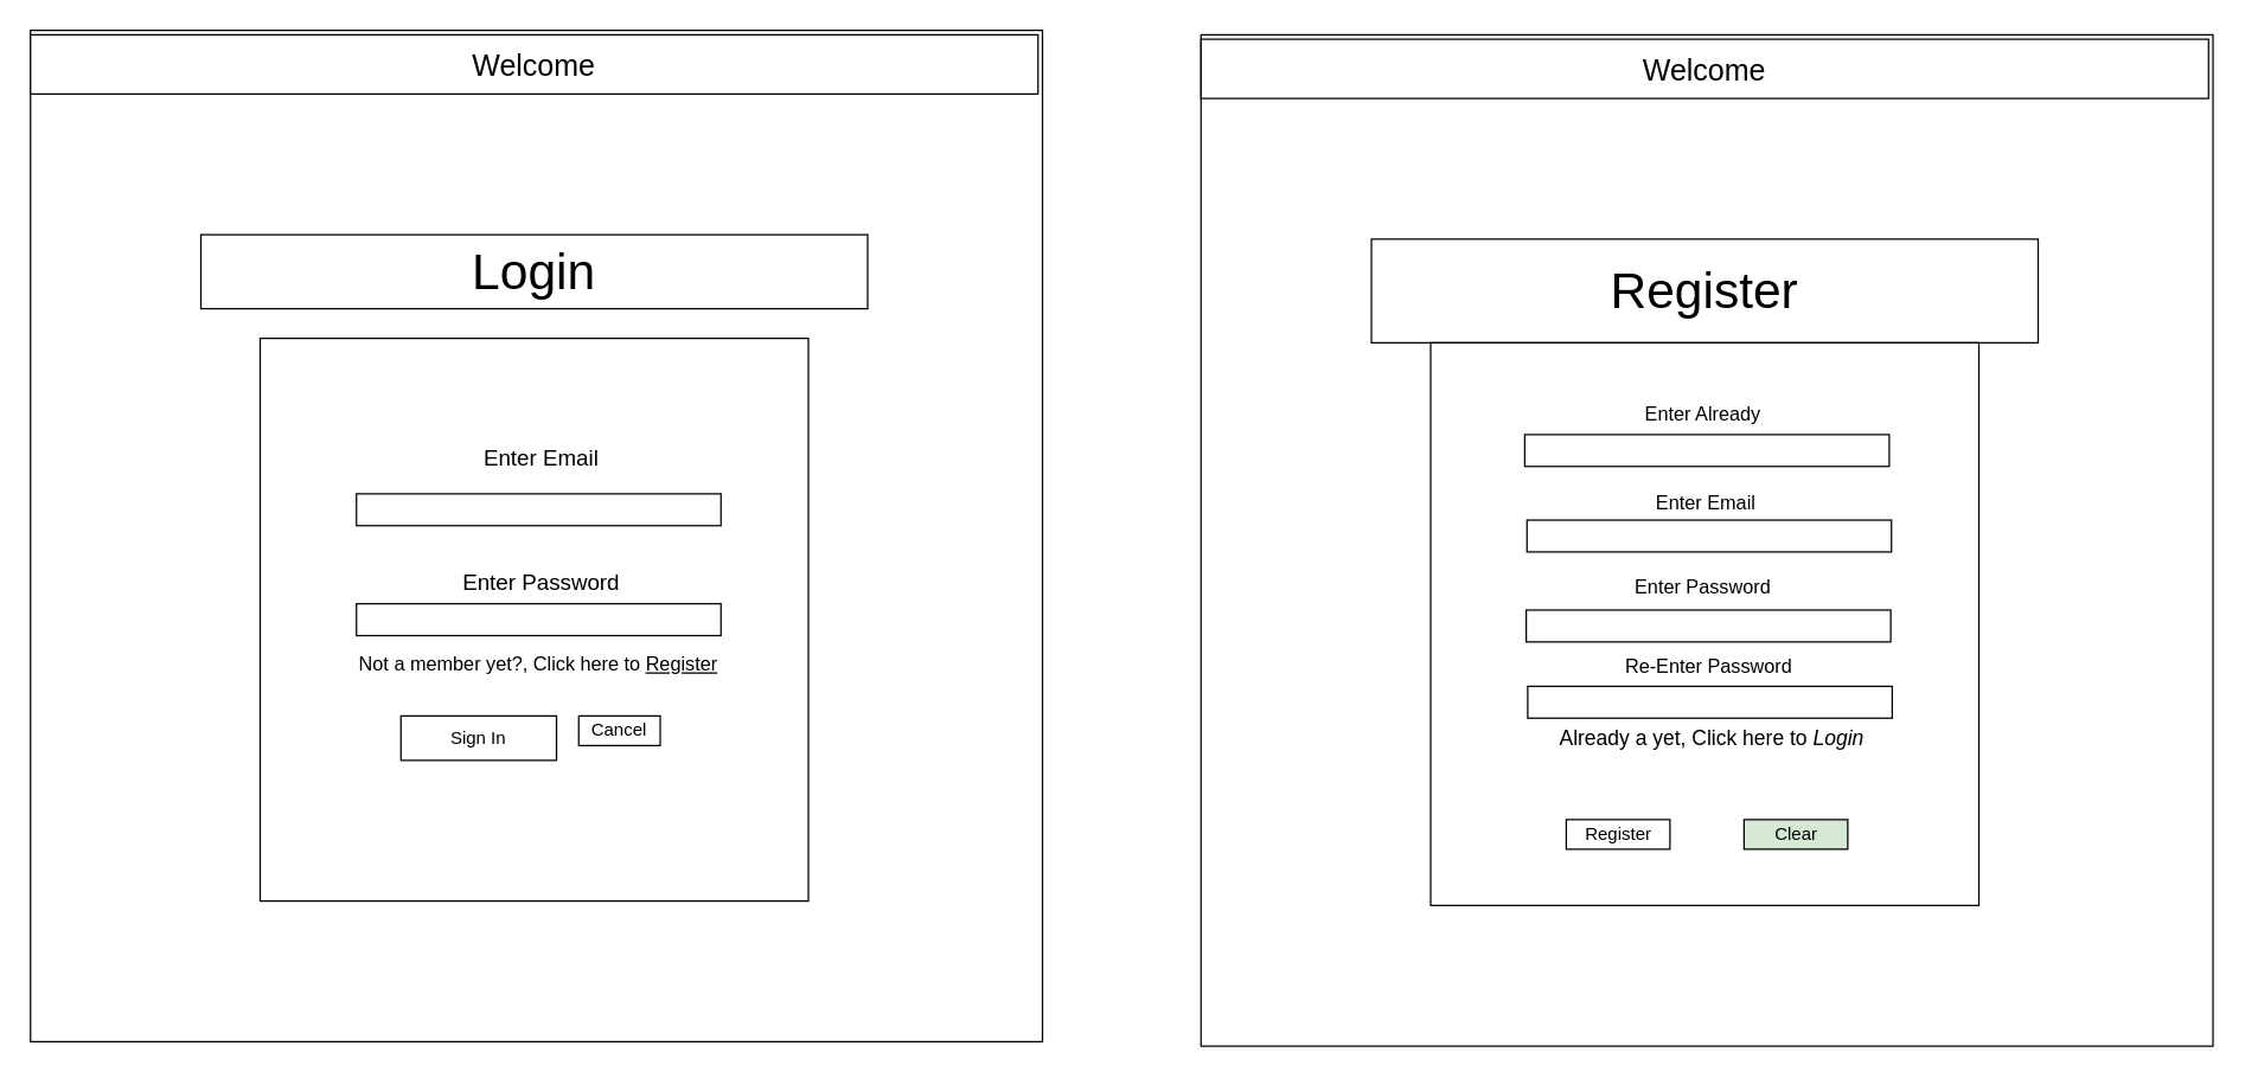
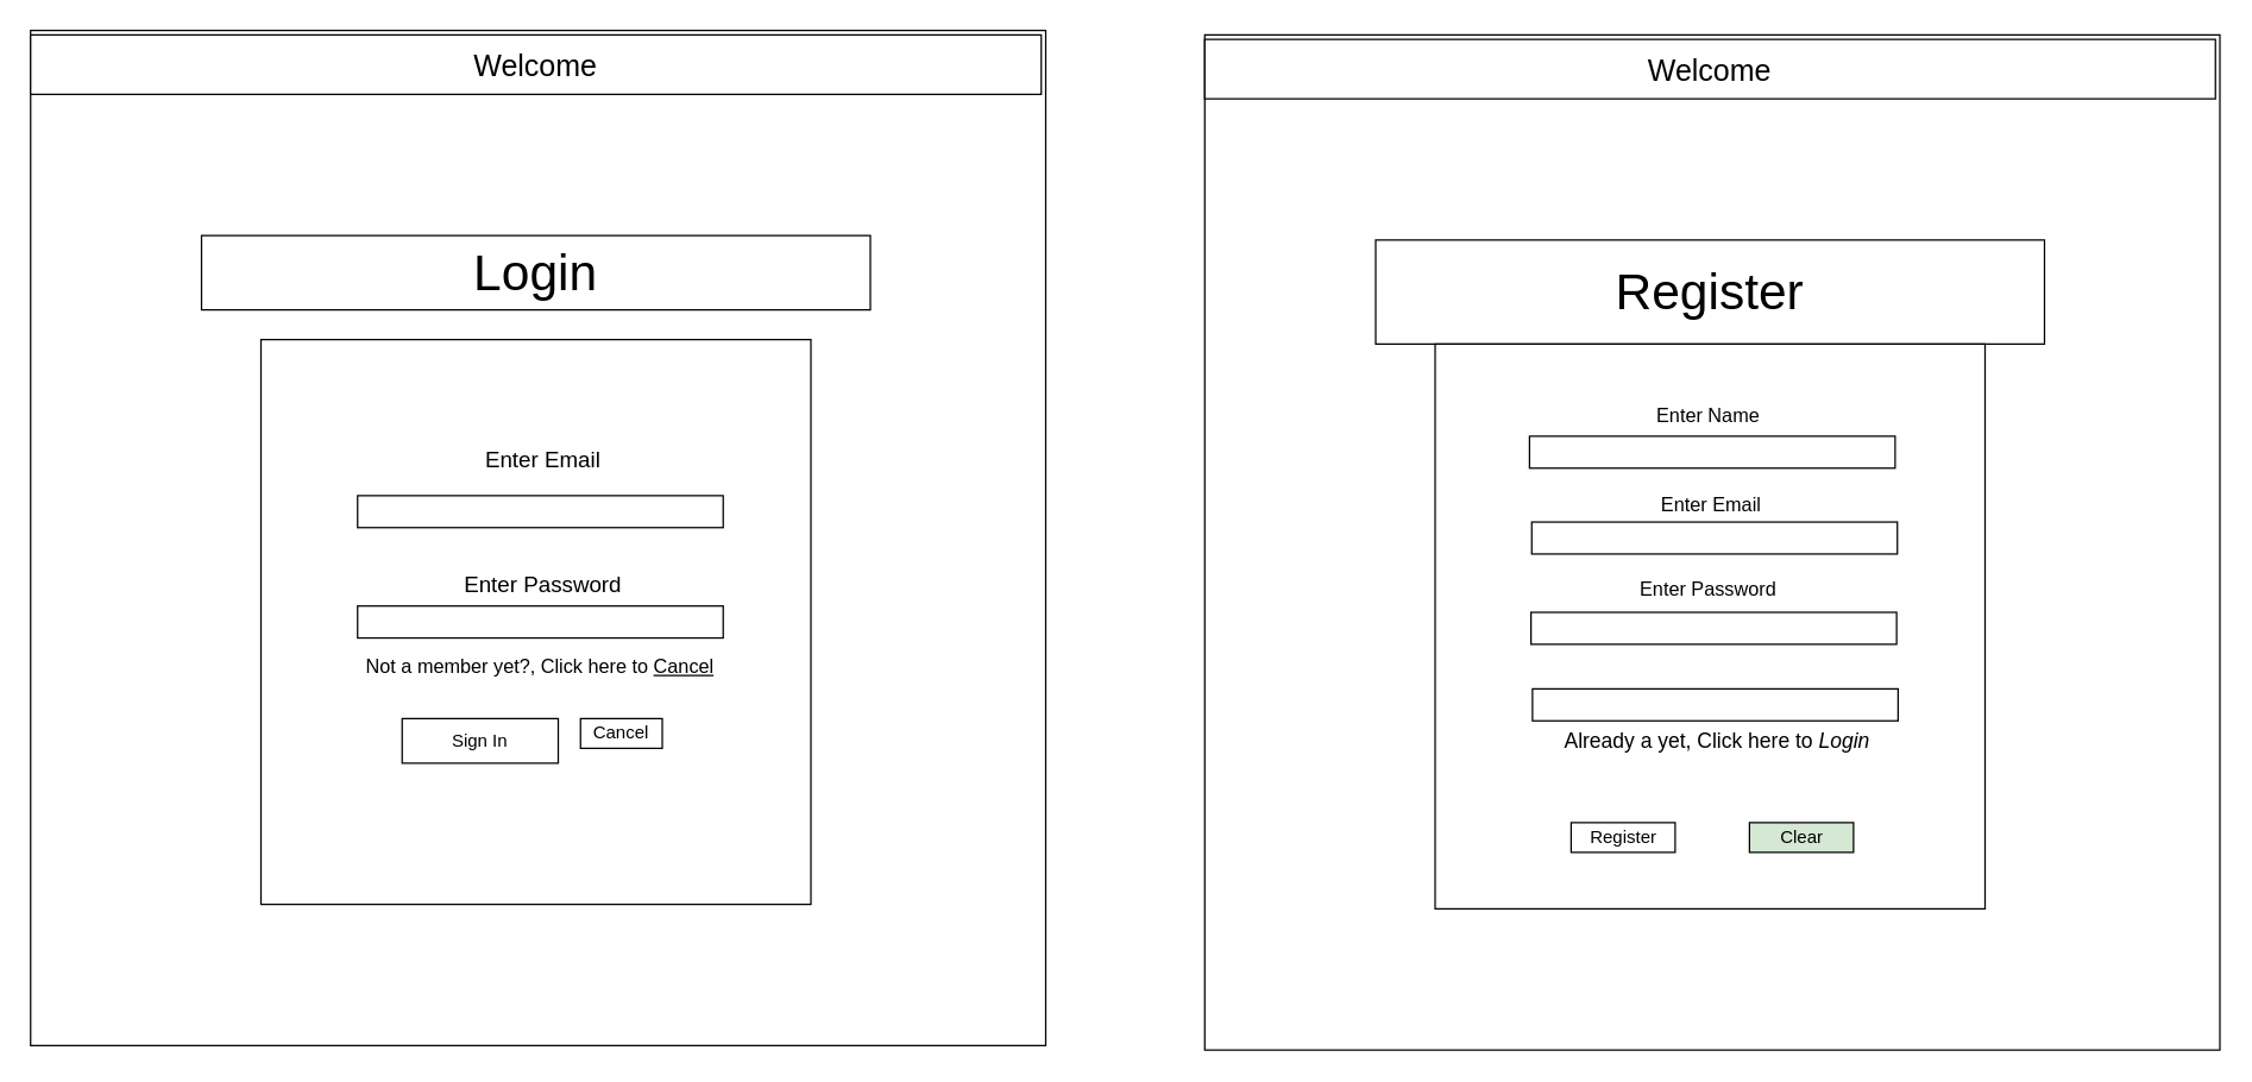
  <mxCell id="0" />
  <mxCell id="1" parent="0" />
  <mxCell id="2" value="" style="whiteSpace=wrap;html=1;aspect=fixed;" vertex="1" parent="1"><mxGeometry x="20" y="20" width="683" height="683" as="geometry" /></mxCell>
  <mxCell id="3" value="&lt;div style=&quot;font-size: 34px;&quot;&gt;&lt;span style=&quot;font-size: 34px; background-color: initial;&quot;&gt;Login&lt;/span&gt;&lt;/div&gt;" style="rounded=0;whiteSpace=wrap;html=1;align=center;fontSize=34;" vertex="1" parent="1"><mxGeometry x="135" y="158" width="450" height="50" as="geometry" /></mxCell>
  <mxCell id="4" value="&lt;font style=&quot;font-size: 20px;&quot;&gt;Welcome&lt;/font&gt;" style="rounded=0;whiteSpace=wrap;html=1;" vertex="1" parent="1"><mxGeometry x="20" y="23" width="680" height="40" as="geometry" /></mxCell>
  <mxCell id="5" value="" style="rounded=0;whiteSpace=wrap;html=1;" vertex="1" parent="1"><mxGeometry x="175" y="228" width="370" height="380" as="geometry" /></mxCell>
  <mxCell id="6" value="" style="rounded=0;whiteSpace=wrap;html=1;" vertex="1" parent="1"><mxGeometry x="240" y="333" width="246" height="21.5" as="geometry" /></mxCell>
  <mxCell id="7" value="" style="rounded=0;whiteSpace=wrap;html=1;" vertex="1" parent="1"><mxGeometry x="240" y="407.25" width="246" height="21.5" as="geometry" /></mxCell>
  <mxCell id="8" value="Enter Email" style="text;html=1;align=center;verticalAlign=middle;whiteSpace=wrap;rounded=0;fontSize=15;" vertex="1" parent="1"><mxGeometry x="240" y="293" width="250" height="30" as="geometry" /></mxCell>
  <mxCell id="9" value="Enter Password" style="text;html=1;align=center;verticalAlign=middle;whiteSpace=wrap;rounded=0;fontSize=15;" vertex="1" parent="1"><mxGeometry x="240" y="377.25" width="250" height="30" as="geometry" /></mxCell>
  <mxCell id="10" value="Sign In" style="rounded=0;whiteSpace=wrap;html=1;" vertex="1" parent="1"><mxGeometry x="270" y="483" width="105" height="30" as="geometry" /></mxCell>
- <mxCell id="11" value="&lt;font style=&quot;font-size: 13px;&quot;&gt;Not a member yet?, Click here to &lt;u&gt;Register&lt;/u&gt;&lt;/font&gt;" style="text;html=1;align=center;verticalAlign=middle;whiteSpace=wrap;rounded=0;" vertex="1" parent="1"><mxGeometry x="238" y="433" width="250" height="30" as="geometry" /></mxCell>
+ <mxCell id="11" value="&lt;font style=&quot;font-size: 13px;&quot;&gt;Not a member yet?, Click here to &lt;u&gt;Cancel&lt;/u&gt;&lt;/font&gt;" style="text;html=1;align=center;verticalAlign=middle;whiteSpace=wrap;rounded=0;" vertex="1" parent="1"><mxGeometry x="238" y="433" width="250" height="30" as="geometry" /></mxCell>
  <mxCell id="12" value="Cancel" style="rounded=0;whiteSpace=wrap;html=1;" vertex="1" parent="1"><mxGeometry x="390" y="483" width="55" height="20" as="geometry" /></mxCell>
  <mxCell id="13" value="" style="whiteSpace=wrap;html=1;aspect=fixed;" vertex="1" parent="1"><mxGeometry x="810" y="23" width="683" height="683" as="geometry" /></mxCell>
  <mxCell id="14" value="&lt;div style=&quot;font-size: 34px;&quot;&gt;&lt;span style=&quot;font-size: 34px; background-color: initial;&quot;&gt;Register&lt;/span&gt;&lt;/div&gt;" style="rounded=0;whiteSpace=wrap;html=1;align=center;fontSize=34;" vertex="1" parent="1"><mxGeometry x="925" y="161" width="450" height="70" as="geometry" /></mxCell>
  <mxCell id="15" value="&lt;font style=&quot;font-size: 20px;&quot;&gt;Welcome&lt;/font&gt;" style="rounded=0;whiteSpace=wrap;html=1;" vertex="1" parent="1"><mxGeometry x="810" y="26" width="680" height="40" as="geometry" /></mxCell>
  <mxCell id="16" value="" style="rounded=0;whiteSpace=wrap;html=1;" vertex="1" parent="1"><mxGeometry x="965" y="231" width="370" height="380" as="geometry" /></mxCell>
  <mxCell id="17" value="" style="rounded=0;whiteSpace=wrap;html=1;" vertex="1" parent="1"><mxGeometry x="1028.5" y="293" width="246" height="21.5" as="geometry" /></mxCell>
  <mxCell id="18" value="" style="rounded=0;whiteSpace=wrap;html=1;" vertex="1" parent="1"><mxGeometry x="1030.5" y="463" width="246" height="21.5" as="geometry" /></mxCell>
- <mxCell id="19" value="&lt;font style=&quot;font-size: 13px;&quot;&gt;Enter Already&lt;/font&gt;" style="text;html=1;align=center;verticalAlign=middle;whiteSpace=wrap;rounded=0;fontSize=15;" vertex="1" parent="1"><mxGeometry x="1023.5" y="263" width="250" height="30" as="geometry" /></mxCell>
+ <mxCell id="19" value="&lt;font style=&quot;font-size: 13px;&quot;&gt;Enter Name&lt;/font&gt;" style="text;html=1;align=center;verticalAlign=middle;whiteSpace=wrap;rounded=0;fontSize=15;" vertex="1" parent="1"><mxGeometry x="1023.5" y="263" width="250" height="30" as="geometry" /></mxCell>
  <mxCell id="20" value="&lt;font style=&quot;font-size: 13px;&quot;&gt;Enter Password&lt;/font&gt;" style="text;html=1;align=center;verticalAlign=middle;whiteSpace=wrap;rounded=0;fontSize=15;" vertex="1" parent="1"><mxGeometry x="1023.5" y="380.25" width="250" height="30" as="geometry" /></mxCell>
  <mxCell id="21" value="Register" style="rounded=0;whiteSpace=wrap;html=1;" vertex="1" parent="1"><mxGeometry x="1056.5" y="553" width="70" height="20" as="geometry" /></mxCell>
  <mxCell id="22" value="&lt;span style=&quot;font-size: 14px;&quot;&gt;Already a yet, Click here to &lt;i&gt;Login&lt;/i&gt;&lt;/span&gt;" style="text;html=1;align=center;verticalAlign=middle;whiteSpace=wrap;rounded=0;" vertex="1" parent="1"><mxGeometry x="1030" y="483" width="250" height="30" as="geometry" /></mxCell>
  <mxCell id="23" value="Clear" style="rounded=0;whiteSpace=wrap;html=1;fillColor=#d5e8d4;" vertex="1" parent="1"><mxGeometry x="1176.5" y="553" width="70" height="20" as="geometry" /></mxCell>
  <mxCell id="24" value="" style="rounded=0;whiteSpace=wrap;html=1;" vertex="1" parent="1"><mxGeometry x="1030" y="350.75" width="246" height="21.5" as="geometry" /></mxCell>
  <mxCell id="25" value="" style="rounded=0;whiteSpace=wrap;html=1;" vertex="1" parent="1"><mxGeometry x="1029.5" y="411.5" width="246" height="21.5" as="geometry" /></mxCell>
  <mxCell id="26" value="&lt;font style=&quot;font-size: 13px;&quot;&gt;Enter Email&lt;/font&gt;" style="text;html=1;align=center;verticalAlign=middle;whiteSpace=wrap;rounded=0;fontSize=15;" vertex="1" parent="1"><mxGeometry x="1025.5" y="323" width="250" height="30" as="geometry" /></mxCell>
- <mxCell id="27" value="&lt;font style=&quot;font-size: 13px;&quot;&gt;Re-Enter Password&lt;/font&gt;" style="text;html=1;align=center;verticalAlign=middle;whiteSpace=wrap;rounded=0;fontSize=15;" vertex="1" parent="1"><mxGeometry x="1027.5" y="433" width="250" height="30" as="geometry" /></mxCell>
